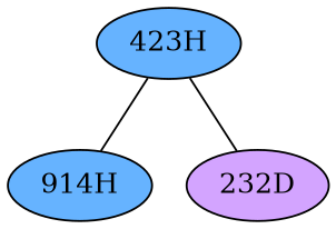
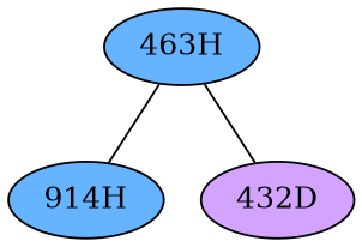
  graph {
    node [fillcolor="#66B3FF" style=radial]
    edge [penwidth=1]
    n1 [label="914H"]
-   "463H" [label="423H"]
-   "432D" [fillcolor="#D3A4FF" label="232D"]
+   "463H"
+   "432D" [fillcolor="#D3A4FF"]
    "463H" -- n1
    "463H" -- "432D"
  }
